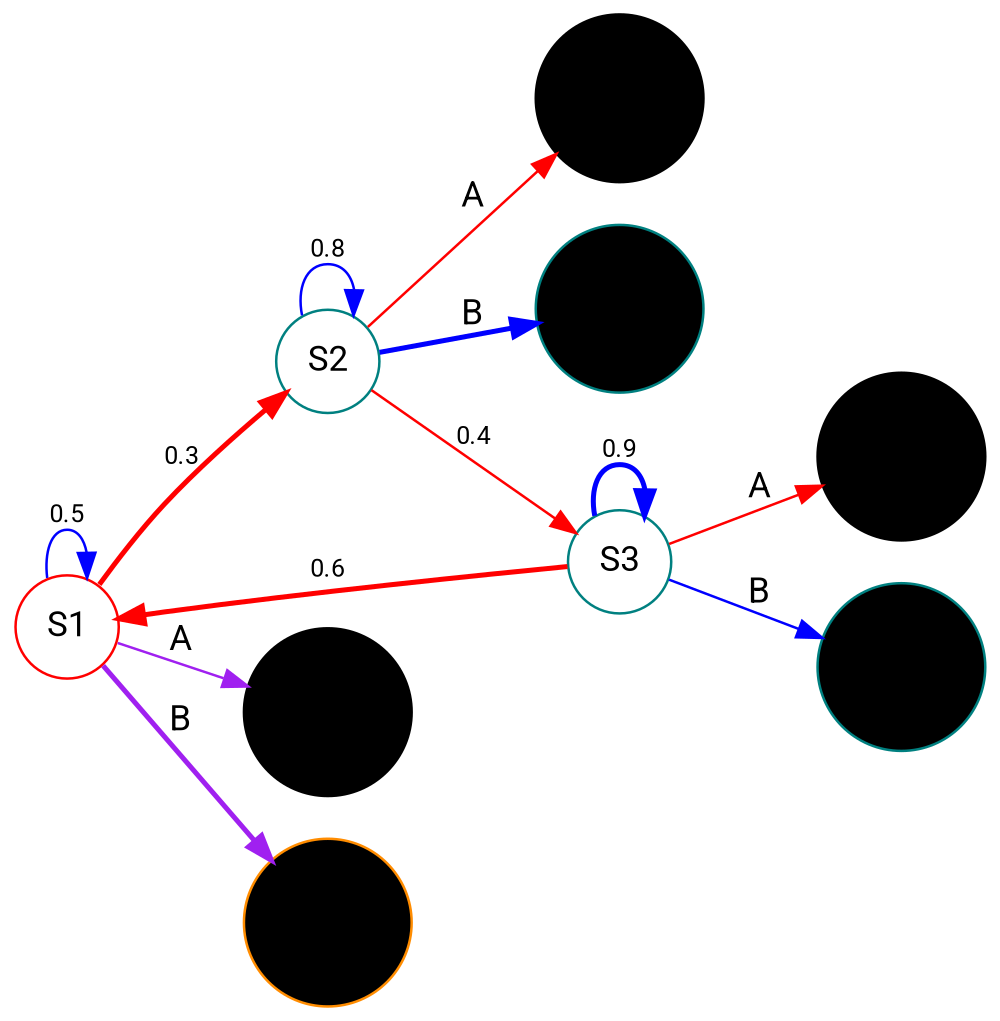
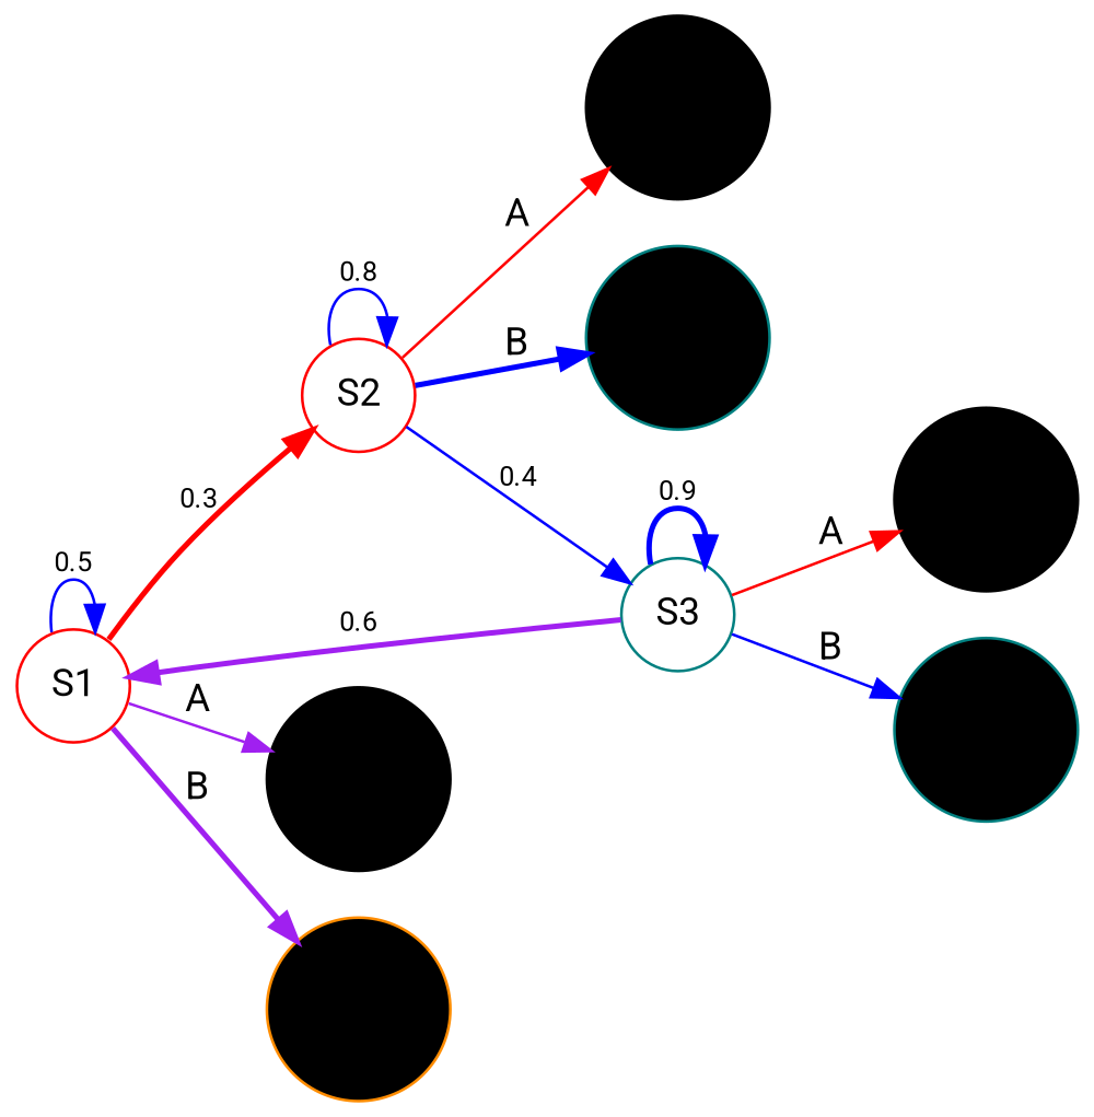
  digraph {
    fontname=Roboto
    rankdir=LR
    node [color=black fontname=Roboto shape=circle fillcolor=black style=filled]
    edge [color=blue fontname=Roboto style=solid]
    S1 [color=red fillcolor="" style=""]
-   S2 [color=teal fillcolor="" style=""]
+   S2 [color=red fillcolor="" style=""]
    A_s1 [height=0.2 width=0.2]
    B_s1 [color=darkorange height=0.2 width=0.2]
    S3 [color=teal fillcolor="" style=""]
    A_s2 [height=0.2 width=0.2]
    B_s2 [color=teal height=0.2 width=0.2]
    A_s3 [height=0.2 width=0.2]
    B_s3 [color=teal height=0.2 width=0.2]
    S1 -> S1 [fontsize=10 label=0.5]
    S1 -> S2 [color=red fontsize=10 label=0.3 style=bold]
    S1 -> A_s1 [color=purple label=A]
    S1 -> B_s1 [color=purple label=B style=bold]
    S2 -> S2 [fontsize=10 label=0.8]
-   S2 -> S3 [color=red fontsize=10 label=0.4]
+   S2 -> S3 [fontsize=10 label=0.4]
    S2 -> A_s2 [color=red label=A]
    S2 -> B_s2 [label=B style=bold]
-   S3 -> S1 [color=red fontsize=10 label=0.6 style=bold]
+   S3 -> S1 [color=purple fontsize=10 label=0.6 style=bold]
    S3 -> S3 [fontsize=10 label=0.9 style=bold]
    S3 -> A_s3 [color=red label=A]
    S3 -> B_s3 [label=B]
  }
